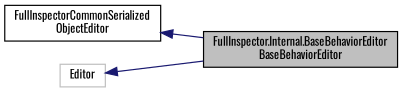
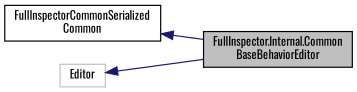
  digraph {
    fontname=Oswald
    rankdir=LR
    node [color=black fillcolor=white fontname=Oswald fontsize=10 shape=record style=filled]
    edge [color=midnightblue dir=back fontname=Oswald fontsize=10 labelfontname=Helvetica labelfontsize=10 style=solid]
-   n1 [fillcolor=grey75 fontcolor=black height=0.2 label="FullInspector.Internal.BaseBehaviorEditor\lBaseBehaviorEditor" width=0.4]
-   n2 [height=0.2 label="FullInspectorCommonSerialized\lObjectEditor" width=0.4]
+   n1 [fillcolor=grey75 fontcolor=black height=0.2 label="FullInspector.Internal.Common\lBaseBehaviorEditor" width=0.4]
+   n2 [height=0.2 label="FullInspectorCommonSerialized\lCommon" width=0.4]
    n3 [color=grey75 height=0.2 label=Editor width=0.4]
    n2 -> n1
    n3 -> n1
  }
